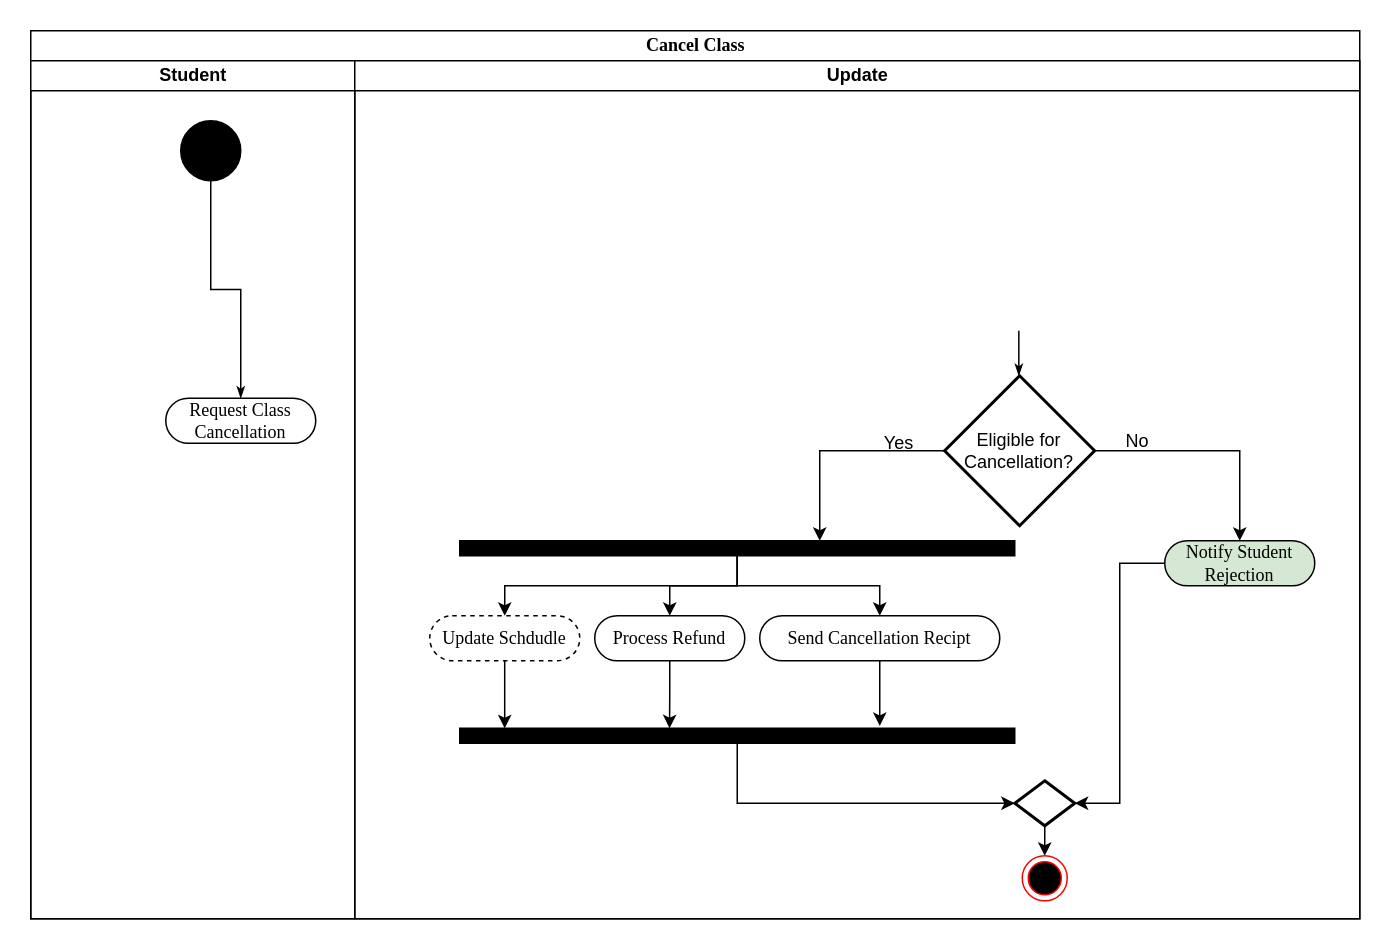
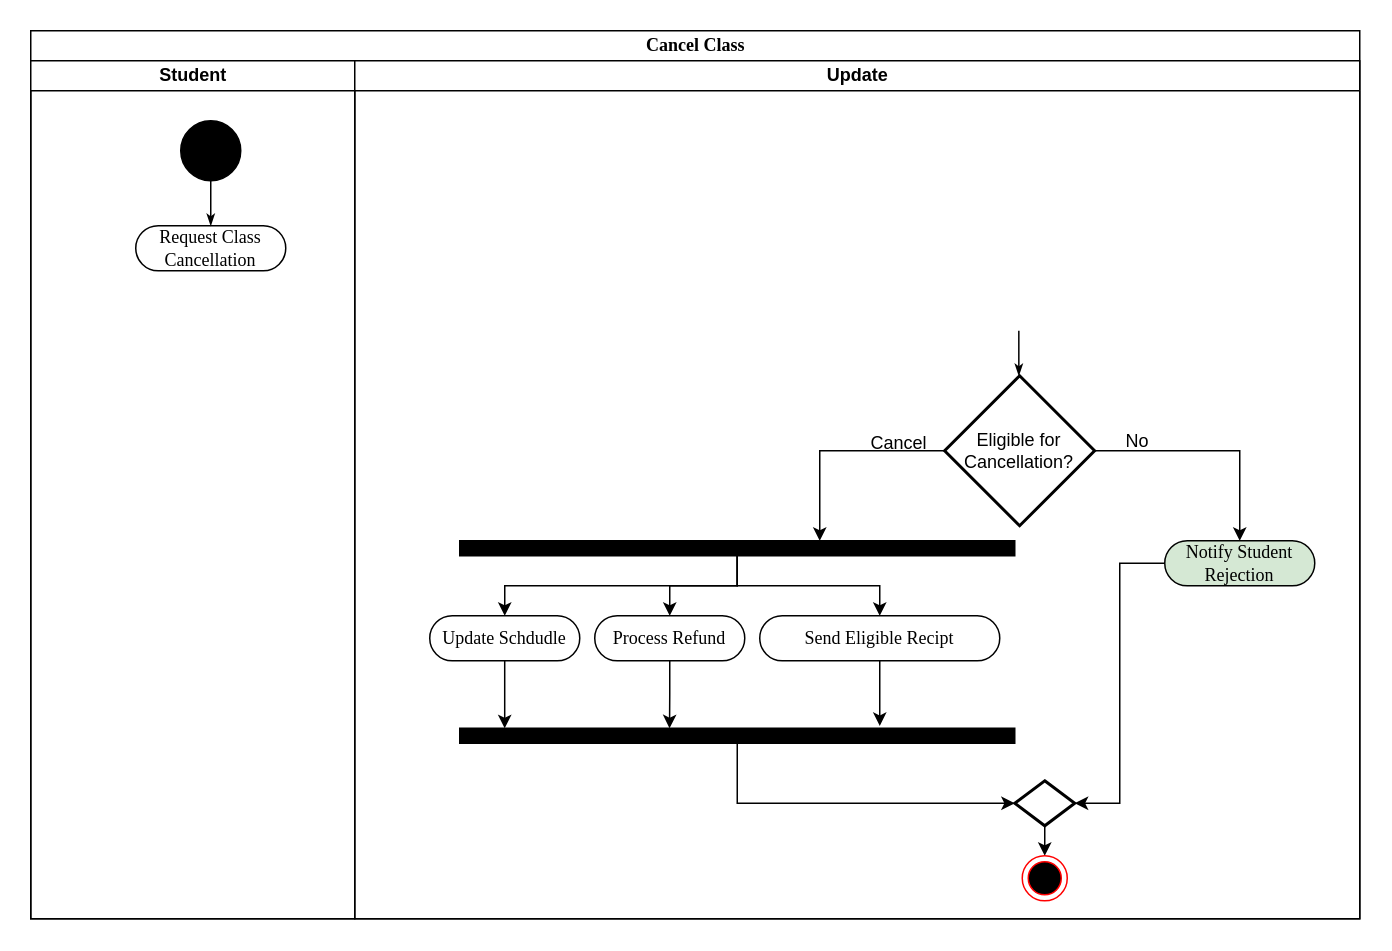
  <mxCell id="0" />
  <mxCell id="1" parent="0" />
  <mxCell id="2" value="Cancel Class" style="swimlane;html=1;childLayout=stackLayout;startSize=20;rounded=0;shadow=0;comic=0;labelBackgroundColor=none;strokeWidth=1;fontFamily=Verdana;fontSize=12;align=center;" parent="1" vertex="1"><mxGeometry width="886" height="592" as="geometry" x="20" y="20" /></mxCell>
  <mxCell id="3" value="Student" style="swimlane;html=1;startSize=20;" parent="2" vertex="1"><mxGeometry y="20" width="216" height="572" as="geometry" /></mxCell>
  <mxCell id="4" value="" style="ellipse;whiteSpace=wrap;html=1;rounded=0;shadow=0;comic=0;labelBackgroundColor=none;strokeWidth=1;fillColor=#000000;fontFamily=Verdana;fontSize=12;align=center;" parent="3" vertex="1"><mxGeometry x="100" y="40" width="40" height="40" as="geometry" /></mxCell>
- <mxCell id="5" value="Request Class Cancellation" style="rounded=1;whiteSpace=wrap;html=1;shadow=0;comic=0;labelBackgroundColor=none;strokeWidth=1;fontFamily=Verdana;fontSize=12;align=center;arcSize=50;" parent="3" vertex="1"><mxGeometry x="90" y="225" width="100" height="30" as="geometry" /></mxCell>
+ <mxCell id="5" value="Request Class Cancellation" style="rounded=1;whiteSpace=wrap;html=1;shadow=0;comic=0;labelBackgroundColor=none;strokeWidth=1;fontFamily=Verdana;fontSize=12;align=center;arcSize=50;" parent="3" vertex="1"><mxGeometry x="70" y="110" width="100" height="30" as="geometry" /></mxCell>
  <mxCell id="6" style="edgeStyle=orthogonalEdgeStyle;rounded=0;html=1;labelBackgroundColor=none;startArrow=none;startFill=0;startSize=5;endArrow=classicThin;endFill=1;endSize=5;jettySize=auto;orthogonalLoop=1;strokeWidth=1;fontFamily=Verdana;fontSize=12" parent="3" source="4" target="5" edge="1"><mxGeometry relative="1" as="geometry" /></mxCell>
  <mxCell id="7" value="Update" style="swimlane;html=1;startSize=20;" parent="2" vertex="1"><mxGeometry x="216" y="20" width="670" height="572" as="geometry" /></mxCell>
  <mxCell id="8" value="Eligible for Cancellation?" style="strokeWidth=2;html=1;shape=mxgraph.flowchart.decision;whiteSpace=wrap;" vertex="1" parent="7"><mxGeometry x="393.25" y="210" width="100" height="100" as="geometry" /></mxCell>
  <mxCell id="9" style="edgeStyle=none;rounded=0;html=1;labelBackgroundColor=none;startArrow=none;startFill=0;startSize=5;endArrow=classicThin;endFill=1;endSize=5;jettySize=auto;orthogonalLoop=1;strokeWidth=1;fontFamily=Verdana;fontSize=12" parent="7" edge="1"><mxGeometry relative="1" as="geometry"><mxPoint x="442.72" y="180" as="sourcePoint" /><mxPoint x="442.72" y="210" as="targetPoint" /></mxGeometry></mxCell>
  <mxCell id="10" value="" style="endArrow=classic;html=1;rounded=0;exitX=0;exitY=0.5;exitDx=0;exitDy=0;exitPerimeter=0;" edge="1" parent="7" source="8"><mxGeometry width="50" height="50" relative="1" as="geometry"><mxPoint x="310" y="290" as="sourcePoint" /><mxPoint x="310" y="320" as="targetPoint" /><Array as="points"><mxPoint x="340" y="260" /><mxPoint x="310" y="260" /></Array></mxGeometry></mxCell>
- <mxCell id="11" value="Yes" style="text;html=1;align=center;verticalAlign=middle;whiteSpace=wrap;rounded=0;" vertex="1" parent="7"><mxGeometry x="333.25" y="240" width="60" height="30" as="geometry" /></mxCell>
+ <mxCell id="11" value="Cancel" style="text;html=1;align=center;verticalAlign=middle;whiteSpace=wrap;rounded=0;" vertex="1" parent="7"><mxGeometry x="333.25" y="240" width="60" height="30" as="geometry" /></mxCell>
  <mxCell id="12" value="" style="endArrow=classic;html=1;rounded=0;exitX=1;exitY=0.5;exitDx=0;exitDy=0;exitPerimeter=0;" edge="1" parent="7" source="8"><mxGeometry width="50" height="50" relative="1" as="geometry"><mxPoint x="500" y="320" as="sourcePoint" /><mxPoint x="590" y="320" as="targetPoint" /><Array as="points"><mxPoint x="500" y="260" /><mxPoint x="590" y="260" /></Array></mxGeometry></mxCell>
  <mxCell id="13" style="edgeStyle=orthogonalEdgeStyle;rounded=0;orthogonalLoop=1;jettySize=auto;html=1;entryX=0.5;entryY=0;entryDx=0;entryDy=0;" edge="1" parent="7" source="16" target="20"><mxGeometry relative="1" as="geometry" /></mxCell>
  <mxCell id="14" style="edgeStyle=orthogonalEdgeStyle;rounded=0;orthogonalLoop=1;jettySize=auto;html=1;entryX=0.5;entryY=0;entryDx=0;entryDy=0;" edge="1" parent="7" source="16" target="19"><mxGeometry relative="1" as="geometry" /></mxCell>
  <mxCell id="15" style="edgeStyle=orthogonalEdgeStyle;rounded=0;orthogonalLoop=1;jettySize=auto;html=1;entryX=0.5;entryY=0;entryDx=0;entryDy=0;" edge="1" parent="7" source="16" target="22"><mxGeometry relative="1" as="geometry" /></mxCell>
  <mxCell id="16" value="" style="whiteSpace=wrap;html=1;rounded=0;shadow=0;comic=0;labelBackgroundColor=none;strokeWidth=1;fillColor=#000000;fontFamily=Verdana;fontSize=12;align=center;rotation=0;" vertex="1" parent="7"><mxGeometry x="70" y="320" width="370" height="10" as="geometry" /></mxCell>
  <mxCell id="17" style="edgeStyle=orthogonalEdgeStyle;rounded=0;orthogonalLoop=1;jettySize=auto;html=1;entryX=1;entryY=0.5;entryDx=0;entryDy=0;entryPerimeter=0;" edge="1" parent="7" source="18" target="24"><mxGeometry relative="1" as="geometry"><mxPoint x="590" y="500" as="targetPoint" /></mxGeometry></mxCell>
  <mxCell id="18" value="Notify Student Rejection" style="rounded=1;whiteSpace=wrap;html=1;shadow=0;comic=0;labelBackgroundColor=none;strokeWidth=1;fontFamily=Verdana;fontSize=12;align=center;arcSize=50;fillColor=#d5e8d4;" vertex="1" parent="7"><mxGeometry x="540" y="320" width="100" height="30" as="geometry" /></mxCell>
- <mxCell id="19" value="Update Schdudle" style="rounded=1;whiteSpace=wrap;html=1;shadow=0;comic=0;labelBackgroundColor=none;strokeWidth=1;fontFamily=Verdana;fontSize=12;align=center;arcSize=50;dashed=1;" parent="7" vertex="1"><mxGeometry x="50" y="370" width="100" height="30" as="geometry" /></mxCell>
+ <mxCell id="19" value="Update Schdudle" style="rounded=1;whiteSpace=wrap;html=1;shadow=0;comic=0;labelBackgroundColor=none;strokeWidth=1;fontFamily=Verdana;fontSize=12;align=center;arcSize=50;" parent="7" vertex="1"><mxGeometry x="50" y="370" width="100" height="30" as="geometry" /></mxCell>
  <mxCell id="20" value="Process Refund" style="rounded=1;whiteSpace=wrap;html=1;shadow=0;comic=0;labelBackgroundColor=none;strokeWidth=1;fontFamily=Verdana;fontSize=12;align=center;arcSize=50;" vertex="1" parent="7"><mxGeometry x="160" y="370" width="100" height="30" as="geometry" /></mxCell>
  <mxCell id="21" style="edgeStyle=orthogonalEdgeStyle;rounded=0;orthogonalLoop=1;jettySize=auto;html=1;" edge="1" parent="7" source="22"><mxGeometry relative="1" as="geometry"><mxPoint x="350" y="443.444" as="targetPoint" /></mxGeometry></mxCell>
- <mxCell id="22" value="Send Cancellation Recipt" style="rounded=1;whiteSpace=wrap;html=1;shadow=0;comic=0;labelBackgroundColor=none;strokeWidth=1;fontFamily=Verdana;fontSize=12;align=center;arcSize=50;" vertex="1" parent="7"><mxGeometry x="270" y="370" width="160" height="30" as="geometry" /></mxCell>
+ <mxCell id="22" value="Send Eligible Recipt" style="rounded=1;whiteSpace=wrap;html=1;shadow=0;comic=0;labelBackgroundColor=none;strokeWidth=1;fontFamily=Verdana;fontSize=12;align=center;arcSize=50;" vertex="1" parent="7"><mxGeometry x="270" y="370" width="160" height="30" as="geometry" /></mxCell>
  <mxCell id="23" style="edgeStyle=orthogonalEdgeStyle;rounded=0;orthogonalLoop=1;jettySize=auto;html=1;" edge="1" parent="7" source="24"><mxGeometry relative="1" as="geometry"><mxPoint x="460" y="530" as="targetPoint" /></mxGeometry></mxCell>
  <mxCell id="24" value="" style="strokeWidth=2;html=1;shape=mxgraph.flowchart.decision;whiteSpace=wrap;" vertex="1" parent="7"><mxGeometry x="440" y="480" width="40" height="30" as="geometry" /></mxCell>
  <mxCell id="25" value="" style="ellipse;html=1;shape=endState;fillColor=#000000;strokeColor=#ff0000;" vertex="1" parent="7"><mxGeometry x="445" y="530" width="30" height="30" as="geometry" /></mxCell>
  <mxCell id="26" value="" style="whiteSpace=wrap;html=1;rounded=0;shadow=0;comic=0;labelBackgroundColor=none;strokeWidth=1;fillColor=#000000;fontFamily=Verdana;fontSize=12;align=center;rotation=0;" vertex="1" parent="7"><mxGeometry x="70" y="445" width="370" height="10" as="geometry" /></mxCell>
  <mxCell id="27" style="edgeStyle=orthogonalEdgeStyle;rounded=0;orthogonalLoop=1;jettySize=auto;html=1;entryX=0.081;entryY=0;entryDx=0;entryDy=0;entryPerimeter=0;" edge="1" parent="7" source="19" target="26"><mxGeometry relative="1" as="geometry" /></mxCell>
  <mxCell id="28" style="edgeStyle=orthogonalEdgeStyle;rounded=0;orthogonalLoop=1;jettySize=auto;html=1;entryX=0.378;entryY=0;entryDx=0;entryDy=0;entryPerimeter=0;" edge="1" parent="7" source="20" target="26"><mxGeometry relative="1" as="geometry" /></mxCell>
  <mxCell id="29" style="edgeStyle=orthogonalEdgeStyle;rounded=0;orthogonalLoop=1;jettySize=auto;html=1;entryX=0;entryY=0.5;entryDx=0;entryDy=0;entryPerimeter=0;" edge="1" parent="7" source="26" target="24"><mxGeometry relative="1" as="geometry" /></mxCell>
  <mxCell id="30" value="No" style="text;html=1;align=center;verticalAlign=middle;whiteSpace=wrap;rounded=0;" vertex="1" parent="1"><mxGeometry x="728.25" y="279" width="60" height="30" as="geometry" /></mxCell>
